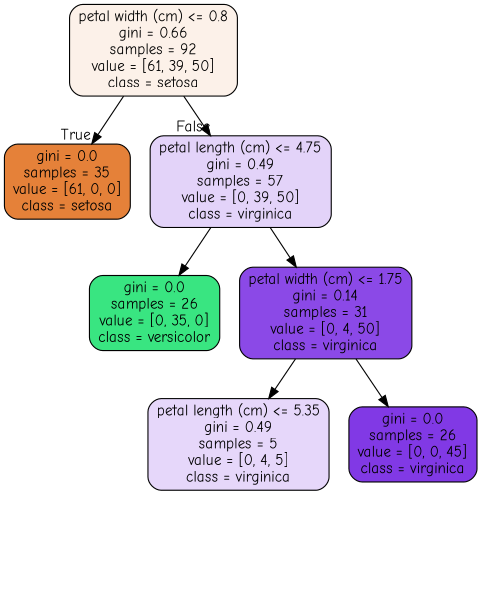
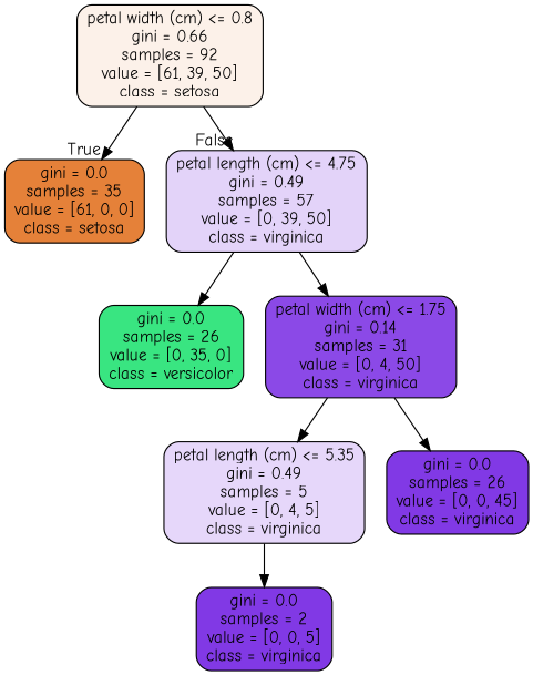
  digraph {
    fontname="Comic Neue"
    node [color=black fillcolor="#8139e5" fontname="Comic Neue" shape=box style="filled, rounded"]
    edge [fontname="Comic Neue"]
    n1 [fillcolor="#fcf1e9" label="petal width (cm) <= 0.8\ngini = 0.66\nsamples = 92\nvalue = [61, 39, 50]\nclass = setosa"]
    n2 [fillcolor="#e58139" label="gini = 0.0\nsamples = 35\nvalue = [61, 0, 0]\nclass = setosa"]
    n3 [fillcolor="#e3d3f9" label="petal length (cm) <= 4.75\ngini = 0.49\nsamples = 57\nvalue = [0, 39, 50]\nclass = virginica"]
    n4 [fillcolor="#39e581" label="gini = 0.0\nsamples = 26\nvalue = [0, 35, 0]\nclass = versicolor"]
    n5 [fillcolor="#8b49e7" label="petal width (cm) <= 1.75\ngini = 0.14\nsamples = 31\nvalue = [0, 4, 50]\nclass = virginica"]
    n6 [fillcolor="#e6d7fa" label="petal length (cm) <= 5.35\ngini = 0.49\nsamples = 5\nvalue = [0, 4, 5]\nclass = virginica"]
    n7 [label="gini = 0.0\nsamples = 26\nvalue = [0, 0, 45]\nclass = virginica"]
+   n8 [label="gini = 0.0\nsamples = 2\nvalue = [0, 0, 5]\nclass = virginica"]
    n1 -> n2 [headlabel=True labelangle=45 labeldistance=2.5]
    n1 -> n3 [headlabel=False labelangle=-45 labeldistance=2.5]
    n3 -> n4
    n3 -> n5
    n5 -> n6
    n5 -> n7
+   n6 -> n8
  }
